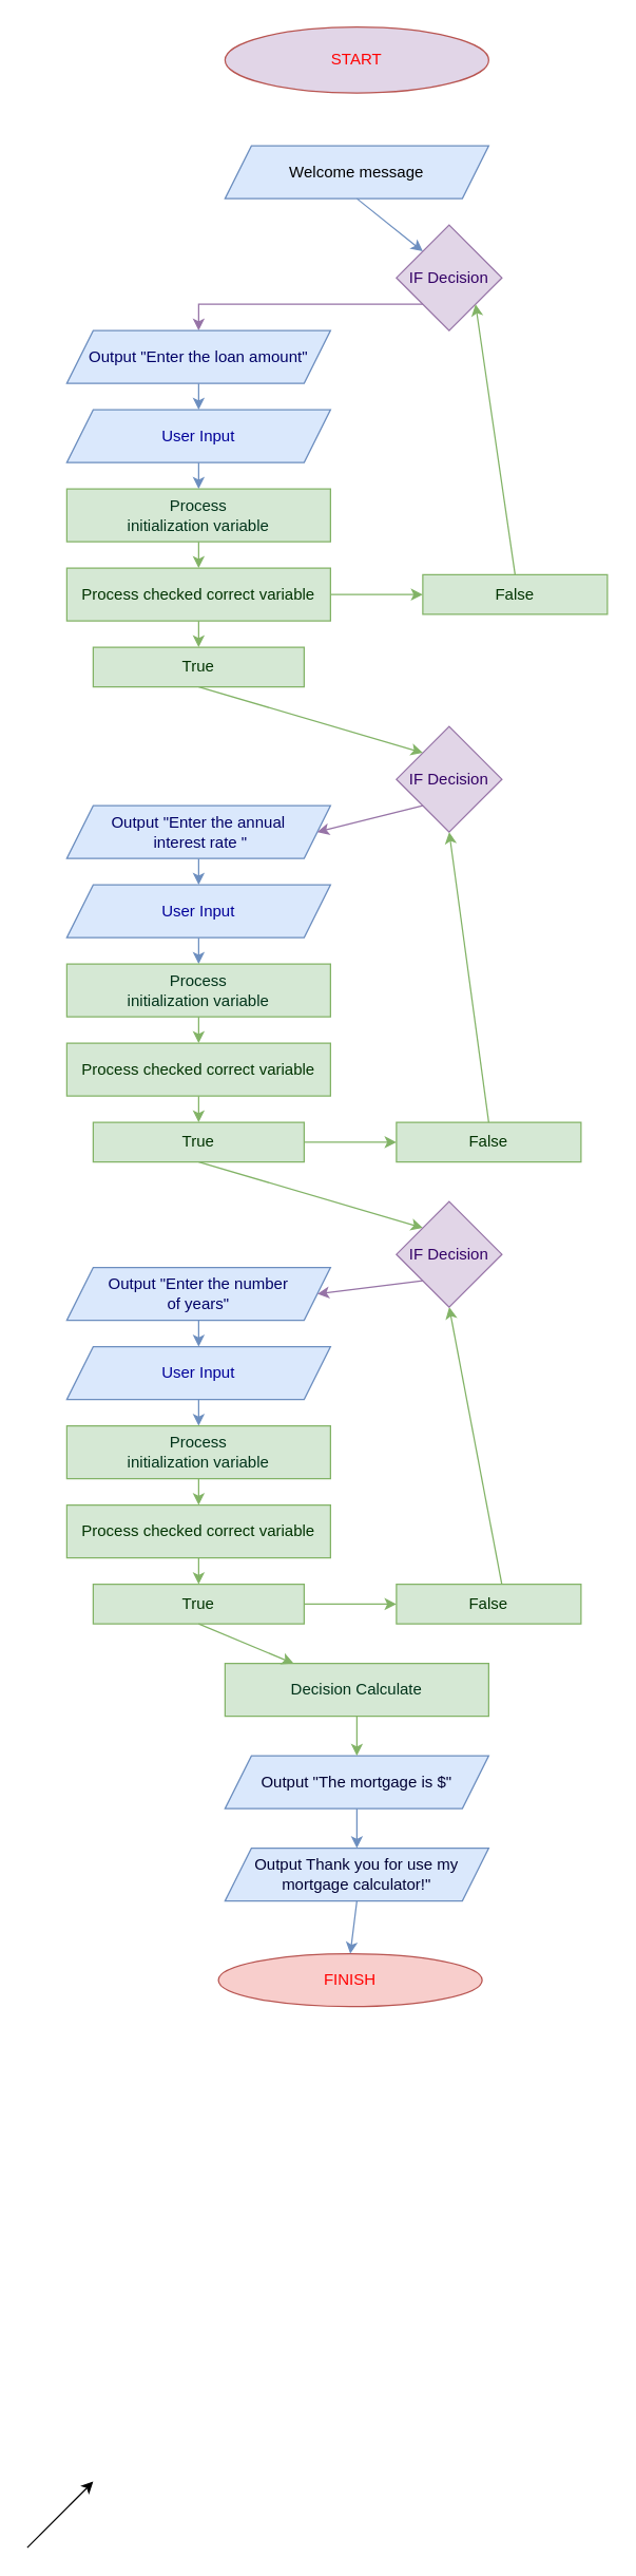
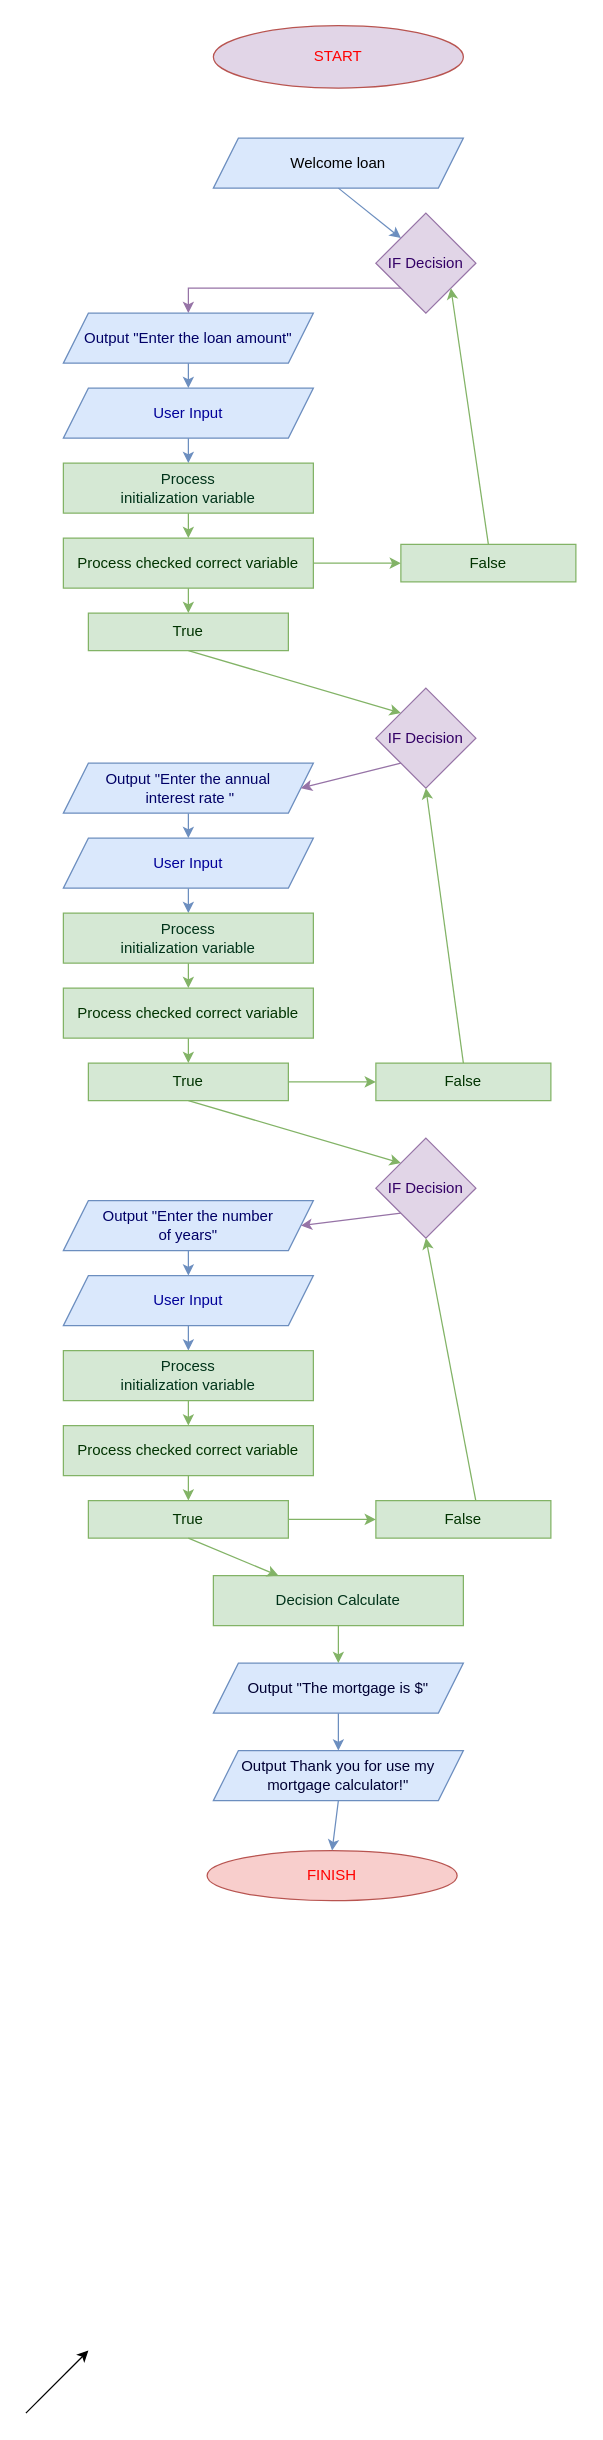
  <mxCell id="0" />
  <mxCell id="1" parent="0" />
  <mxCell id="2" value="START" style="ellipse;whiteSpace=wrap;html=1;fillColor=#e1d5e7;strokeColor=#b85450;fontColor=#FF0000;" parent="1" vertex="1"><mxGeometry x="170" y="20" width="200" height="50" as="geometry" /></mxCell>
- <mxCell id="3" value="Welcome message" style="shape=parallelogram;perimeter=parallelogramPerimeter;whiteSpace=wrap;html=1;fixedSize=1;fillColor=#dae8fc;strokeColor=#6c8ebf;" parent="1" vertex="1"><mxGeometry x="170" y="110" width="200" height="40" as="geometry" /></mxCell>
+ <mxCell id="3" value="Welcome loan" style="shape=parallelogram;perimeter=parallelogramPerimeter;whiteSpace=wrap;html=1;fixedSize=1;fillColor=#dae8fc;strokeColor=#6c8ebf;" parent="1" vertex="1"><mxGeometry x="170" y="110" width="200" height="40" as="geometry" /></mxCell>
  <mxCell id="4" value="User Input" style="shape=parallelogram;perimeter=parallelogramPerimeter;whiteSpace=wrap;html=1;fixedSize=1;labelBorderColor=none;fillColor=#dae8fc;strokeColor=#6c8ebf;fontColor=#000099;" parent="1" vertex="1"><mxGeometry x="50" y="310" width="200" height="40" as="geometry" /></mxCell>
  <mxCell id="5" value="Process &lt;br&gt;initialization variable" style="rounded=0;whiteSpace=wrap;html=1;fillColor=#d5e8d4;strokeColor=#82b366;fontColor=#00331A;" parent="1" vertex="1"><mxGeometry x="50" y="370" width="200" height="40" as="geometry" /></mxCell>
  <mxCell id="6" value="" style="endArrow=classic;html=1;rounded=0;exitX=0.5;exitY=1;exitDx=0;exitDy=0;fillColor=#dae8fc;strokeColor=#6c8ebf;entryX=0;entryY=0;entryDx=0;entryDy=0;" parent="1" source="3" target="13" edge="1"><mxGeometry width="50" height="50" relative="1" as="geometry"><mxPoint x="90" y="200" as="sourcePoint" /><mxPoint x="270" y="170" as="targetPoint" /></mxGeometry></mxCell>
  <mxCell id="7" value="" style="endArrow=classic;html=1;rounded=0;exitX=0.5;exitY=1;exitDx=0;exitDy=0;entryX=0.5;entryY=0;entryDx=0;entryDy=0;fillColor=#dae8fc;strokeColor=#6c8ebf;" parent="1" source="4" target="5" edge="1"><mxGeometry width="50" height="50" relative="1" as="geometry"><mxPoint x="80" y="280" as="sourcePoint" /><mxPoint x="280" y="260" as="targetPoint" /></mxGeometry></mxCell>
  <mxCell id="8" value="Process checked correct variable" style="rounded=0;whiteSpace=wrap;html=1;fillColor=#d5e8d4;strokeColor=#82b366;fontColor=#003300;" parent="1" vertex="1"><mxGeometry x="50" y="430" width="200" height="40" as="geometry" /></mxCell>
  <mxCell id="9" value="Output &lt;span class=&quot;pl-s&quot;&gt;Thank you for use my mortgage calculator!&quot;&lt;/span&gt;" style="shape=parallelogram;perimeter=parallelogramPerimeter;whiteSpace=wrap;html=1;fixedSize=1;fillColor=#dae8fc;strokeColor=#6c8ebf;fontColor=#000033;" parent="1" vertex="1"><mxGeometry x="170" y="1400" width="200" height="40" as="geometry" /></mxCell>
  <mxCell id="10" value="FINISH" style="ellipse;whiteSpace=wrap;html=1;fillColor=#f8cecc;strokeColor=#b85450;fontColor=#FF0000;" parent="1" vertex="1"><mxGeometry x="165" y="1480" width="200" height="40" as="geometry" /></mxCell>
  <mxCell id="11" value="" style="endArrow=classic;html=1;rounded=0;exitX=0.5;exitY=1;exitDx=0;exitDy=0;entryX=0.5;entryY=0;entryDx=0;entryDy=0;fillColor=#dae8fc;strokeColor=#6c8ebf;" parent="1" source="9" target="10" edge="1"><mxGeometry width="50" height="50" relative="1" as="geometry"><mxPoint x="250" y="1030" as="sourcePoint" /><mxPoint x="300" y="980" as="targetPoint" /></mxGeometry></mxCell>
  <mxCell id="12" value="" style="endArrow=classic;html=1;rounded=0;fontColor=#FF0000;exitX=0.5;exitY=1;exitDx=0;exitDy=0;entryX=0.5;entryY=0;entryDx=0;entryDy=0;fillColor=#d5e8d4;strokeColor=#82b366;" parent="1" source="5" target="8" edge="1"><mxGeometry width="50" height="50" relative="1" as="geometry"><mxPoint x="240" y="360" as="sourcePoint" /><mxPoint x="290" y="310" as="targetPoint" /></mxGeometry></mxCell>
  <mxCell id="13" value="IF Decision" style="rhombus;whiteSpace=wrap;html=1;labelBorderColor=none;fillColor=#e1d5e7;strokeColor=#9673a6;fontColor=#330066;" parent="1" vertex="1"><mxGeometry x="300" y="170" width="80" height="80" as="geometry" /></mxCell>
  <mxCell id="14" value="" style="endArrow=classic;html=1;rounded=0;fontColor=#330066;exitX=0;exitY=1;exitDx=0;exitDy=0;fillColor=#e1d5e7;strokeColor=#9673a6;entryX=0.5;entryY=0;entryDx=0;entryDy=0;" parent="1" source="13" target="21" edge="1"><mxGeometry width="50" height="50" relative="1" as="geometry"><mxPoint x="450" y="460" as="sourcePoint" /><mxPoint x="130" y="220" as="targetPoint" /><Array as="points"><mxPoint x="150" y="230" /></Array></mxGeometry></mxCell>
  <mxCell id="15" value="True" style="rounded=0;whiteSpace=wrap;html=1;labelBorderColor=none;fillColor=#d5e8d4;strokeColor=#82b366;fontColor=#003300;" parent="1" vertex="1"><mxGeometry x="70" y="490" width="160" height="30" as="geometry" /></mxCell>
  <mxCell id="16" value="False" style="rounded=0;whiteSpace=wrap;html=1;labelBorderColor=none;fillColor=#d5e8d4;strokeColor=#82b366;fontColor=#003300;" parent="1" vertex="1"><mxGeometry x="320" y="435" width="140" height="30" as="geometry" /></mxCell>
  <mxCell id="17" value="" style="endArrow=classic;html=1;rounded=0;fontColor=#330066;exitX=0.5;exitY=1;exitDx=0;exitDy=0;entryX=0.5;entryY=0;entryDx=0;entryDy=0;fillColor=#d5e8d4;strokeColor=#82b366;" parent="1" source="8" target="15" edge="1"><mxGeometry width="50" height="50" relative="1" as="geometry"><mxPoint x="450" y="460" as="sourcePoint" /><mxPoint x="500" y="410" as="targetPoint" /></mxGeometry></mxCell>
  <mxCell id="18" value="" style="endArrow=classic;html=1;rounded=0;fontColor=#330066;exitX=1;exitY=0.5;exitDx=0;exitDy=0;entryX=0;entryY=0.5;entryDx=0;entryDy=0;fillColor=#d5e8d4;strokeColor=#82b366;" parent="1" source="8" target="16" edge="1"><mxGeometry width="50" height="50" relative="1" as="geometry"><mxPoint x="450" y="460" as="sourcePoint" /><mxPoint x="500" y="410" as="targetPoint" /></mxGeometry></mxCell>
  <mxCell id="19" value="" style="endArrow=classic;html=1;rounded=0;fontColor=#330066;exitX=0.5;exitY=0;exitDx=0;exitDy=0;entryX=1;entryY=1;entryDx=0;entryDy=0;fillColor=#d5e8d4;strokeColor=#82b366;" parent="1" source="16" target="13" edge="1"><mxGeometry width="50" height="50" relative="1" as="geometry"><mxPoint x="450" y="460" as="sourcePoint" /><mxPoint x="500" y="410" as="targetPoint" /></mxGeometry></mxCell>
  <mxCell id="20" style="edgeStyle=orthogonalEdgeStyle;rounded=0;orthogonalLoop=1;jettySize=auto;html=1;exitX=0.5;exitY=1;exitDx=0;exitDy=0;fontColor=#003300;" parent="1" source="15" target="15" edge="1"><mxGeometry relative="1" as="geometry" /></mxCell>
  <mxCell id="21" value="Output &lt;span class=&quot;pl-s&quot;&gt;&quot;Enter the loan amount&quot;&lt;br&gt;&lt;/span&gt;" style="shape=parallelogram;perimeter=parallelogramPerimeter;whiteSpace=wrap;html=1;fixedSize=1;labelBorderColor=none;fillColor=#dae8fc;strokeColor=#6c8ebf;fontColor=#000066;" parent="1" vertex="1"><mxGeometry x="50" y="250" width="200" height="40" as="geometry" /></mxCell>
  <mxCell id="22" value="" style="endArrow=classic;html=1;rounded=0;fontColor=#000066;exitX=0.5;exitY=1;exitDx=0;exitDy=0;entryX=0.5;entryY=0;entryDx=0;entryDy=0;fillColor=#dae8fc;strokeColor=#6c8ebf;" parent="1" source="21" target="4" edge="1"><mxGeometry width="50" height="50" relative="1" as="geometry"><mxPoint x="-40" y="310" as="sourcePoint" /><mxPoint x="10" y="260" as="targetPoint" /></mxGeometry></mxCell>
  <mxCell id="23" value="" style="endArrow=classic;html=1;rounded=0;exitX=0.5;exitY=1;exitDx=0;exitDy=0;entryX=0.5;entryY=0;entryDx=0;entryDy=0;fillColor=#dae8fc;strokeColor=#6c8ebf;" parent="1" source="32" target="33" edge="1"><mxGeometry width="50" height="50" relative="1" as="geometry"><mxPoint x="140" y="740" as="sourcePoint" /><mxPoint x="140" y="760" as="targetPoint" /></mxGeometry></mxCell>
  <mxCell id="24" value="" style="endArrow=classic;html=1;rounded=0;fontColor=#FF0000;entryX=0.5;entryY=0;entryDx=0;entryDy=0;fillColor=#d5e8d4;strokeColor=#82b366;exitX=0.5;exitY=1;exitDx=0;exitDy=0;" parent="1" source="33" target="34" edge="1"><mxGeometry width="50" height="50" relative="1" as="geometry"><mxPoint x="130" y="780" as="sourcePoint" /><mxPoint x="140" y="820" as="targetPoint" /></mxGeometry></mxCell>
  <mxCell id="25" value="IF Decision" style="rhombus;whiteSpace=wrap;html=1;labelBorderColor=none;fillColor=#e1d5e7;strokeColor=#9673a6;fontColor=#330066;" parent="1" vertex="1"><mxGeometry x="300" y="550" width="80" height="80" as="geometry" /></mxCell>
  <mxCell id="26" value="False" style="rounded=0;whiteSpace=wrap;html=1;labelBorderColor=none;fillColor=#d5e8d4;strokeColor=#82b366;fontColor=#003300;" parent="1" vertex="1"><mxGeometry x="300" y="850" width="140" height="30" as="geometry" /></mxCell>
  <mxCell id="27" value="" style="endArrow=classic;html=1;rounded=0;fontColor=#330066;exitX=0.5;exitY=1;exitDx=0;exitDy=0;entryX=0.5;entryY=0;entryDx=0;entryDy=0;fillColor=#d5e8d4;strokeColor=#82b366;" parent="1" source="34" target="35" edge="1"><mxGeometry width="50" height="50" relative="1" as="geometry"><mxPoint x="140" y="860" as="sourcePoint" /><mxPoint x="140" y="880" as="targetPoint" /></mxGeometry></mxCell>
  <mxCell id="28" value="" style="endArrow=classic;html=1;rounded=0;fontColor=#330066;exitX=1;exitY=0.5;exitDx=0;exitDy=0;entryX=0;entryY=0.5;entryDx=0;entryDy=0;fillColor=#d5e8d4;strokeColor=#82b366;" parent="1" source="35" target="26" edge="1"><mxGeometry width="50" height="50" relative="1" as="geometry"><mxPoint x="240" y="840" as="sourcePoint" /><mxPoint x="490" y="800" as="targetPoint" /></mxGeometry></mxCell>
  <mxCell id="29" value="" style="endArrow=classic;html=1;rounded=0;fontColor=#330066;exitX=0.5;exitY=0;exitDx=0;exitDy=0;fillColor=#d5e8d4;strokeColor=#82b366;entryX=0.5;entryY=1;entryDx=0;entryDy=0;" parent="1" source="26" target="25" edge="1"><mxGeometry width="50" height="50" relative="1" as="geometry"><mxPoint x="440" y="850" as="sourcePoint" /><mxPoint x="490" y="800" as="targetPoint" /></mxGeometry></mxCell>
  <mxCell id="30" style="edgeStyle=orthogonalEdgeStyle;rounded=0;orthogonalLoop=1;jettySize=auto;html=1;exitX=0.5;exitY=1;exitDx=0;exitDy=0;fontColor=#003300;" parent="1" edge="1"><mxGeometry relative="1" as="geometry"><mxPoint x="140" y="910" as="sourcePoint" /><mxPoint x="140" y="910" as="targetPoint" /></mxGeometry></mxCell>
  <mxCell id="31" value="" style="endArrow=classic;html=1;rounded=0;fontColor=#000066;exitX=0.5;exitY=1;exitDx=0;exitDy=0;fillColor=#dae8fc;strokeColor=#6c8ebf;" parent="1" source="37" target="32" edge="1"><mxGeometry width="50" height="50" relative="1" as="geometry"><mxPoint x="140" y="680" as="sourcePoint" /><mxPoint x="130" y="670" as="targetPoint" /></mxGeometry></mxCell>
  <mxCell id="32" value="User Input" style="shape=parallelogram;perimeter=parallelogramPerimeter;whiteSpace=wrap;html=1;fixedSize=1;labelBorderColor=none;fillColor=#dae8fc;strokeColor=#6c8ebf;fontColor=#000099;" parent="1" vertex="1"><mxGeometry x="50" y="670" width="200" height="40" as="geometry" /></mxCell>
  <mxCell id="33" value="Process &lt;br&gt;initialization variable" style="rounded=0;whiteSpace=wrap;html=1;fillColor=#d5e8d4;strokeColor=#82b366;fontColor=#00331A;" parent="1" vertex="1"><mxGeometry x="50" y="730" width="200" height="40" as="geometry" /></mxCell>
  <mxCell id="34" value="Process checked correct variable" style="rounded=0;whiteSpace=wrap;html=1;fillColor=#d5e8d4;strokeColor=#82b366;fontColor=#003300;" parent="1" vertex="1"><mxGeometry x="50" y="790" width="200" height="40" as="geometry" /></mxCell>
  <mxCell id="35" value="True" style="rounded=0;whiteSpace=wrap;html=1;labelBorderColor=none;fillColor=#d5e8d4;strokeColor=#82b366;fontColor=#003300;" parent="1" vertex="1"><mxGeometry x="70" y="850" width="160" height="30" as="geometry" /></mxCell>
  <mxCell id="36" value="" style="endArrow=classic;html=1;rounded=0;exitX=0.5;exitY=1;exitDx=0;exitDy=0;entryX=0;entryY=0;entryDx=0;entryDy=0;fillColor=#d5e8d4;strokeColor=#82b366;" parent="1" source="15" target="25" edge="1"><mxGeometry width="50" height="50" relative="1" as="geometry"><mxPoint x="330" y="610" as="sourcePoint" /><mxPoint x="150" y="540" as="targetPoint" /></mxGeometry></mxCell>
  <mxCell id="37" value="&lt;div&gt;Output &lt;span class=&quot;pl-s&quot;&gt;&quot;Enter the annual&lt;/span&gt;&lt;/div&gt;&lt;div&gt;&lt;span class=&quot;pl-s&quot;&gt;&amp;nbsp;interest rate &quot;&lt;/span&gt;&lt;/div&gt;" style="shape=parallelogram;perimeter=parallelogramPerimeter;whiteSpace=wrap;html=1;fixedSize=1;labelBorderColor=none;fillColor=#dae8fc;strokeColor=#6c8ebf;fontColor=#000066;" parent="1" vertex="1"><mxGeometry x="50" y="610" width="200" height="40" as="geometry" /></mxCell>
  <mxCell id="38" value="" style="endArrow=classic;html=1;rounded=0;exitX=0;exitY=1;exitDx=0;exitDy=0;entryX=1;entryY=0.5;entryDx=0;entryDy=0;fillColor=#e1d5e7;strokeColor=#9673a6;" parent="1" source="25" target="37" edge="1"><mxGeometry width="50" height="50" relative="1" as="geometry"><mxPoint x="90" y="590" as="sourcePoint" /><mxPoint x="140" y="540" as="targetPoint" /><Array as="points" /></mxGeometry></mxCell>
  <mxCell id="39" value="" style="endArrow=classic;html=1;rounded=0;" parent="1" edge="1"><mxGeometry width="50" height="50" relative="1" as="geometry"><mxPoint x="20" y="1930" as="sourcePoint" /><mxPoint x="70" y="1880" as="targetPoint" /></mxGeometry></mxCell>
  <mxCell id="40" value="" style="endArrow=classic;html=1;rounded=0;exitX=0.5;exitY=1;exitDx=0;exitDy=0;fillColor=#d5e8d4;strokeColor=#82b366;entryX=0;entryY=0;entryDx=0;entryDy=0;" parent="1" source="35" target="57" edge="1"><mxGeometry width="50" height="50" relative="1" as="geometry"><mxPoint x="380" y="1000" as="sourcePoint" /><mxPoint x="150" y="900" as="targetPoint" /></mxGeometry></mxCell>
  <mxCell id="41" value="Decision Calculate" style="rounded=0;whiteSpace=wrap;html=1;fillColor=#d5e8d4;strokeColor=#82b366;fontColor=#00331A;" parent="1" vertex="1"><mxGeometry x="170" y="1260" width="200" height="40" as="geometry" /></mxCell>
  <mxCell id="42" value="" style="endArrow=classic;html=1;rounded=0;exitX=0.5;exitY=1;exitDx=0;exitDy=0;entryX=0.5;entryY=0;entryDx=0;entryDy=0;fillColor=#dae8fc;strokeColor=#6c8ebf;" parent="1" source="50" target="51" edge="1"><mxGeometry width="50" height="50" relative="1" as="geometry"><mxPoint x="170" y="1130" as="sourcePoint" /><mxPoint x="170" y="1150" as="targetPoint" /></mxGeometry></mxCell>
  <mxCell id="43" value="" style="endArrow=classic;html=1;rounded=0;fontColor=#FF0000;entryX=0.5;entryY=0;entryDx=0;entryDy=0;fillColor=#d5e8d4;strokeColor=#82b366;exitX=0.5;exitY=1;exitDx=0;exitDy=0;" parent="1" source="51" target="52" edge="1"><mxGeometry width="50" height="50" relative="1" as="geometry"><mxPoint x="160" y="1170" as="sourcePoint" /><mxPoint x="170" y="1210" as="targetPoint" /></mxGeometry></mxCell>
  <mxCell id="44" value="False" style="rounded=0;whiteSpace=wrap;html=1;labelBorderColor=none;fillColor=#d5e8d4;strokeColor=#82b366;fontColor=#003300;" parent="1" vertex="1"><mxGeometry x="300" y="1200" width="140" height="30" as="geometry" /></mxCell>
  <mxCell id="45" value="" style="endArrow=classic;html=1;rounded=0;fontColor=#330066;exitX=0.5;exitY=1;exitDx=0;exitDy=0;entryX=0.5;entryY=0;entryDx=0;entryDy=0;fillColor=#d5e8d4;strokeColor=#82b366;" parent="1" source="52" target="53" edge="1"><mxGeometry width="50" height="50" relative="1" as="geometry"><mxPoint x="170" y="1250" as="sourcePoint" /><mxPoint x="170" y="1270" as="targetPoint" /></mxGeometry></mxCell>
  <mxCell id="46" value="" style="endArrow=classic;html=1;rounded=0;fontColor=#330066;exitX=1;exitY=0.5;exitDx=0;exitDy=0;entryX=0;entryY=0.5;entryDx=0;entryDy=0;fillColor=#d5e8d4;strokeColor=#82b366;" parent="1" source="53" target="44" edge="1"><mxGeometry width="50" height="50" relative="1" as="geometry"><mxPoint x="270" y="1230" as="sourcePoint" /><mxPoint x="520" y="1190" as="targetPoint" /></mxGeometry></mxCell>
  <mxCell id="47" value="" style="endArrow=classic;html=1;rounded=0;fontColor=#330066;exitX=0.571;exitY=0;exitDx=0;exitDy=0;entryX=0.5;entryY=1;entryDx=0;entryDy=0;fillColor=#d5e8d4;strokeColor=#82b366;exitPerimeter=0;" parent="1" source="44" target="57" edge="1"><mxGeometry width="50" height="50" relative="1" as="geometry"><mxPoint x="490" y="1280" as="sourcePoint" /><mxPoint x="300" y="960" as="targetPoint" /></mxGeometry></mxCell>
  <mxCell id="48" style="edgeStyle=orthogonalEdgeStyle;rounded=0;orthogonalLoop=1;jettySize=auto;html=1;exitX=0.5;exitY=1;exitDx=0;exitDy=0;fontColor=#003300;" parent="1" edge="1"><mxGeometry relative="1" as="geometry"><mxPoint x="170" y="1300" as="sourcePoint" /><mxPoint x="170" y="1300" as="targetPoint" /></mxGeometry></mxCell>
  <mxCell id="49" value="" style="endArrow=classic;html=1;rounded=0;fontColor=#000066;exitX=0.5;exitY=1;exitDx=0;exitDy=0;fillColor=#dae8fc;strokeColor=#6c8ebf;" parent="1" source="54" target="50" edge="1"><mxGeometry width="50" height="50" relative="1" as="geometry"><mxPoint x="170" y="1070" as="sourcePoint" /><mxPoint x="160" y="1060" as="targetPoint" /></mxGeometry></mxCell>
  <mxCell id="50" value="User Input" style="shape=parallelogram;perimeter=parallelogramPerimeter;whiteSpace=wrap;html=1;fixedSize=1;labelBorderColor=none;fillColor=#dae8fc;strokeColor=#6c8ebf;fontColor=#000099;" parent="1" vertex="1"><mxGeometry x="50" y="1020" width="200" height="40" as="geometry" /></mxCell>
  <mxCell id="51" value="Process &lt;br&gt;initialization variable" style="rounded=0;whiteSpace=wrap;html=1;fillColor=#d5e8d4;strokeColor=#82b366;fontColor=#00331A;" parent="1" vertex="1"><mxGeometry x="50" y="1080" width="200" height="40" as="geometry" /></mxCell>
  <mxCell id="52" value="Process checked correct variable" style="rounded=0;whiteSpace=wrap;html=1;fillColor=#d5e8d4;strokeColor=#82b366;fontColor=#003300;" parent="1" vertex="1"><mxGeometry x="50" y="1140" width="200" height="40" as="geometry" /></mxCell>
  <mxCell id="53" value="True" style="rounded=0;whiteSpace=wrap;html=1;labelBorderColor=none;fillColor=#d5e8d4;strokeColor=#82b366;fontColor=#003300;" parent="1" vertex="1"><mxGeometry x="70" y="1200" width="160" height="30" as="geometry" /></mxCell>
  <mxCell id="54" value="&lt;div&gt;Output &lt;span class=&quot;pl-s&quot;&gt;&quot;Enter the number &lt;br&gt;&lt;/span&gt;&lt;/div&gt;&lt;div&gt;&lt;span class=&quot;pl-s&quot;&gt;of years&quot;&lt;/span&gt;&lt;/div&gt;" style="shape=parallelogram;perimeter=parallelogramPerimeter;whiteSpace=wrap;html=1;fixedSize=1;labelBorderColor=none;fillColor=#dae8fc;strokeColor=#6c8ebf;fontColor=#000066;" parent="1" vertex="1"><mxGeometry x="50" y="960" width="200" height="40" as="geometry" /></mxCell>
  <mxCell id="55" value="" style="endArrow=classic;html=1;rounded=0;exitX=0;exitY=1;exitDx=0;exitDy=0;entryX=1;entryY=0.5;entryDx=0;entryDy=0;fillColor=#e1d5e7;strokeColor=#9673a6;" parent="1" source="57" target="54" edge="1"><mxGeometry width="50" height="50" relative="1" as="geometry"><mxPoint x="340" y="1040" as="sourcePoint" /><mxPoint x="230" y="1000" as="targetPoint" /><Array as="points" /></mxGeometry></mxCell>
  <mxCell id="56" value="" style="endArrow=classic;html=1;rounded=0;exitX=0.5;exitY=1;exitDx=0;exitDy=0;fillColor=#d5e8d4;strokeColor=#82b366;" parent="1" source="53" target="41" edge="1"><mxGeometry width="50" height="50" relative="1" as="geometry"><mxPoint x="410" y="1390" as="sourcePoint" /><mxPoint x="460" y="1340" as="targetPoint" /></mxGeometry></mxCell>
  <mxCell id="57" value="IF Decision" style="rhombus;whiteSpace=wrap;html=1;labelBorderColor=none;fillColor=#e1d5e7;strokeColor=#9673a6;fontColor=#330066;" parent="1" vertex="1"><mxGeometry x="300" y="910" width="80" height="80" as="geometry" /></mxCell>
  <mxCell id="58" value="Output &lt;span class=&quot;pl-s&quot;&gt;&quot;The mortgage is $&quot;&lt;/span&gt;" style="shape=parallelogram;perimeter=parallelogramPerimeter;whiteSpace=wrap;html=1;fixedSize=1;fillColor=#dae8fc;strokeColor=#6c8ebf;fontColor=#000033;" vertex="1" parent="1"><mxGeometry x="170" y="1330" width="200" height="40" as="geometry" /></mxCell>
  <mxCell id="59" value="" style="endArrow=classic;html=1;rounded=0;exitX=0.5;exitY=1;exitDx=0;exitDy=0;fillColor=#d5e8d4;strokeColor=#82b366;" edge="1" parent="1" source="41" target="58"><mxGeometry width="50" height="50" relative="1" as="geometry"><mxPoint x="390" y="1300" as="sourcePoint" /><mxPoint x="440" y="1250" as="targetPoint" /></mxGeometry></mxCell>
  <mxCell id="60" value="" style="endArrow=classic;html=1;rounded=0;exitX=0.5;exitY=1;exitDx=0;exitDy=0;fillColor=#dae8fc;strokeColor=#6c8ebf;" edge="1" parent="1" source="58"><mxGeometry width="50" height="50" relative="1" as="geometry"><mxPoint x="280" y="1380" as="sourcePoint" /><mxPoint x="270" y="1400" as="targetPoint" /></mxGeometry></mxCell>
